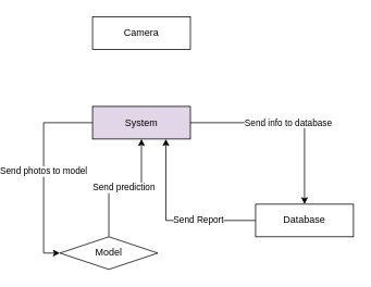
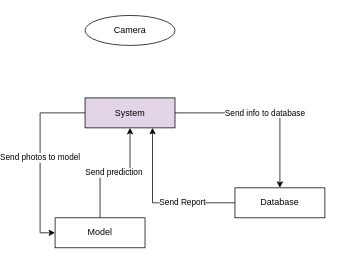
  <mxCell id="0" />
  <mxCell id="1" parent="0" />
- <mxCell id="2" value="Camera" style="rounded=0;whiteSpace=wrap;html=1;" vertex="1" parent="1"><mxGeometry x="60" y="20" width="120" height="40" as="geometry" /></mxCell>
+ <mxCell id="2" value="Camera" style="ellipse;whiteSpace=wrap;html=1;" vertex="1" parent="1"><mxGeometry x="60" y="20" width="120" height="40" as="geometry" /></mxCell>
  <mxCell id="3" value="Send photos to model" style="edgeStyle=orthogonalEdgeStyle;rounded=0;orthogonalLoop=1;jettySize=auto;html=1;exitX=0;exitY=0.5;exitDx=0;exitDy=0;entryX=0;entryY=0.5;entryDx=0;entryDy=0;" edge="1" parent="1" source="5" target="7"><mxGeometry relative="1" as="geometry" /></mxCell>
  <mxCell id="4" value="Send info to database" style="edgeStyle=orthogonalEdgeStyle;rounded=0;orthogonalLoop=1;jettySize=auto;html=1;exitX=1;exitY=0.5;exitDx=0;exitDy=0;" edge="1" parent="1" source="5" target="9"><mxGeometry relative="1" as="geometry" /></mxCell>
  <mxCell id="5" value="System" style="rounded=0;whiteSpace=wrap;html=1;fillColor=#e1d5e7;" vertex="1" parent="1"><mxGeometry x="60" y="130" width="120" height="40" as="geometry" /></mxCell>
  <mxCell id="6" value="Send prediction&amp;nbsp;" style="edgeStyle=orthogonalEdgeStyle;rounded=0;orthogonalLoop=1;jettySize=auto;html=1;entryX=0.5;entryY=1;entryDx=0;entryDy=0;" edge="1" parent="1" source="7" target="5"><mxGeometry relative="1" as="geometry" /></mxCell>
- <mxCell id="7" value="Model" style="rhombus;whiteSpace=wrap;html=1;" vertex="1" parent="1"><mxGeometry x="20" y="290" width="120" height="40" as="geometry" /></mxCell>
+ <mxCell id="7" value="Model" style="rounded=0;whiteSpace=wrap;html=1;" vertex="1" parent="1"><mxGeometry x="20" y="290" width="120" height="40" as="geometry" /></mxCell>
  <mxCell id="8" value="Send Report" style="edgeStyle=orthogonalEdgeStyle;rounded=0;orthogonalLoop=1;jettySize=auto;html=1;exitX=0;exitY=0.5;exitDx=0;exitDy=0;entryX=0.75;entryY=1;entryDx=0;entryDy=0;" edge="1" parent="1" source="9" target="5"><mxGeometry x="-0.333" relative="1" as="geometry"><mxPoint as="offset" /></mxGeometry></mxCell>
  <mxCell id="9" value="Database" style="rounded=0;whiteSpace=wrap;html=1;" vertex="1" parent="1"><mxGeometry x="260" y="250" width="120" height="40" as="geometry" /></mxCell>
